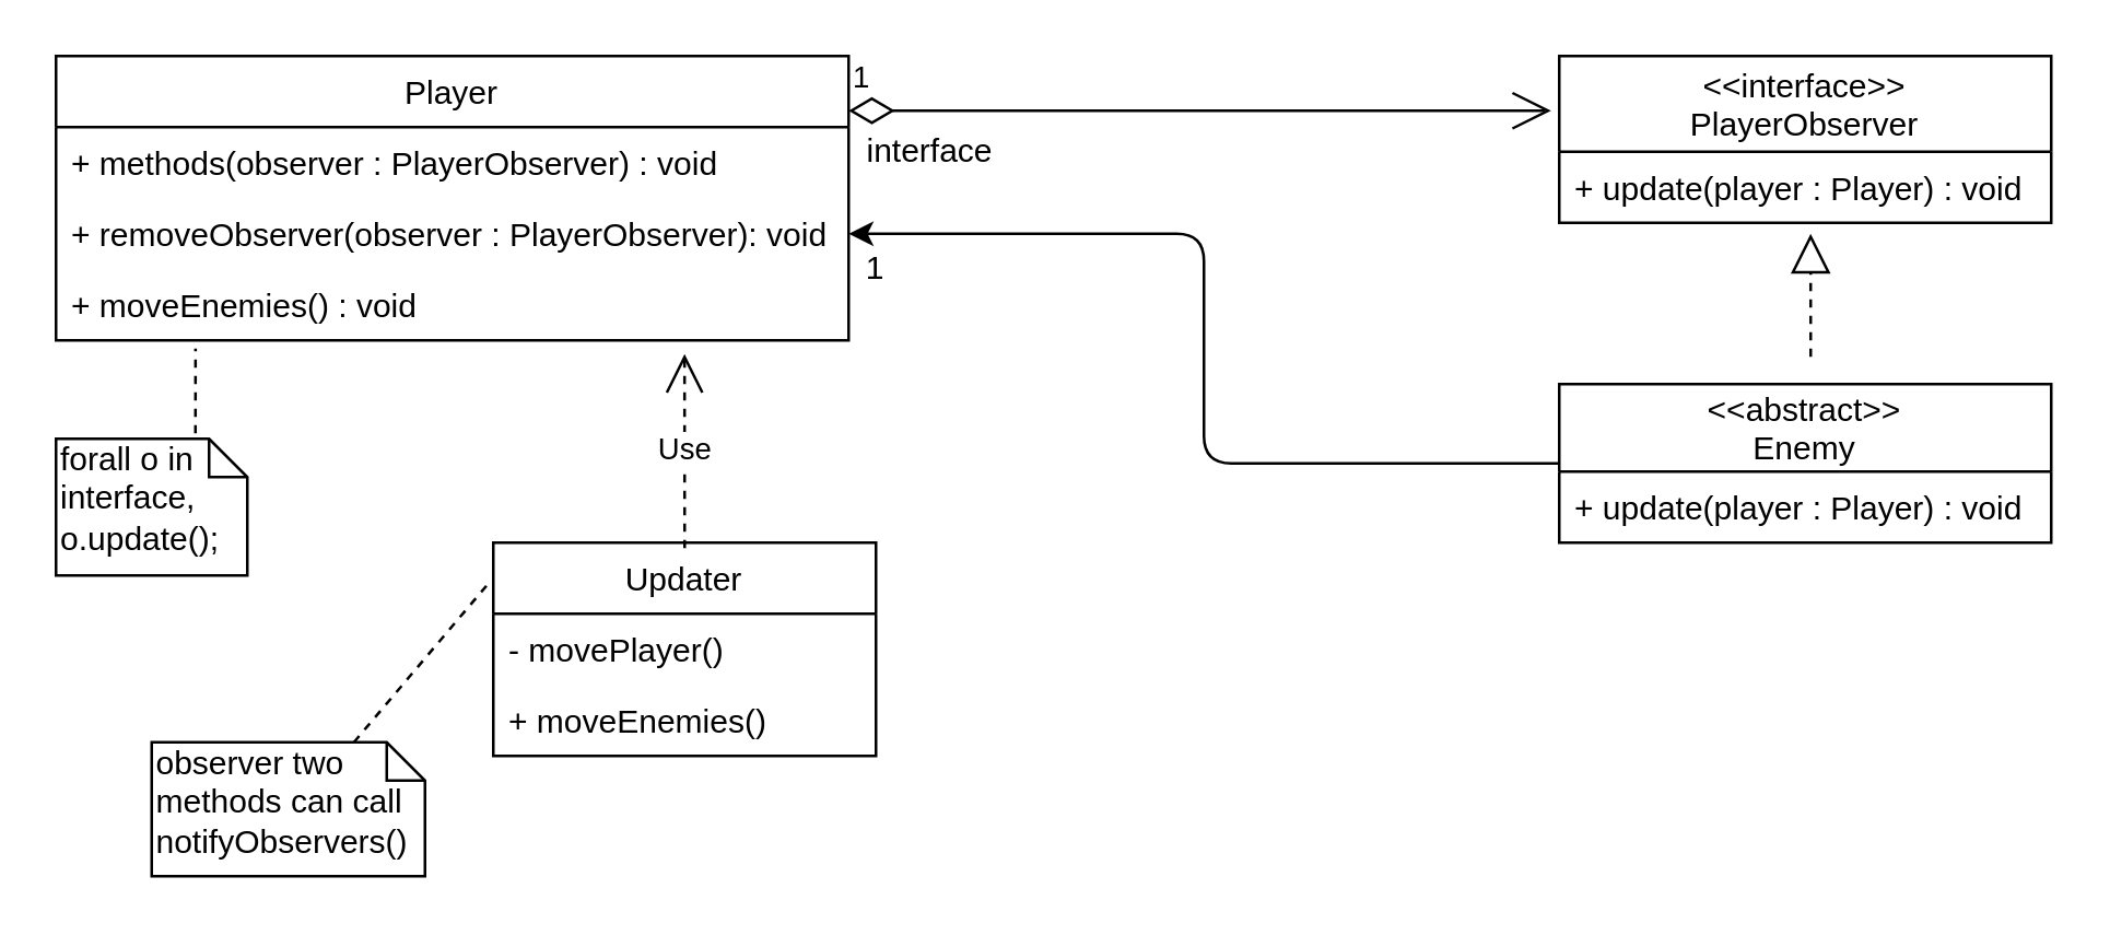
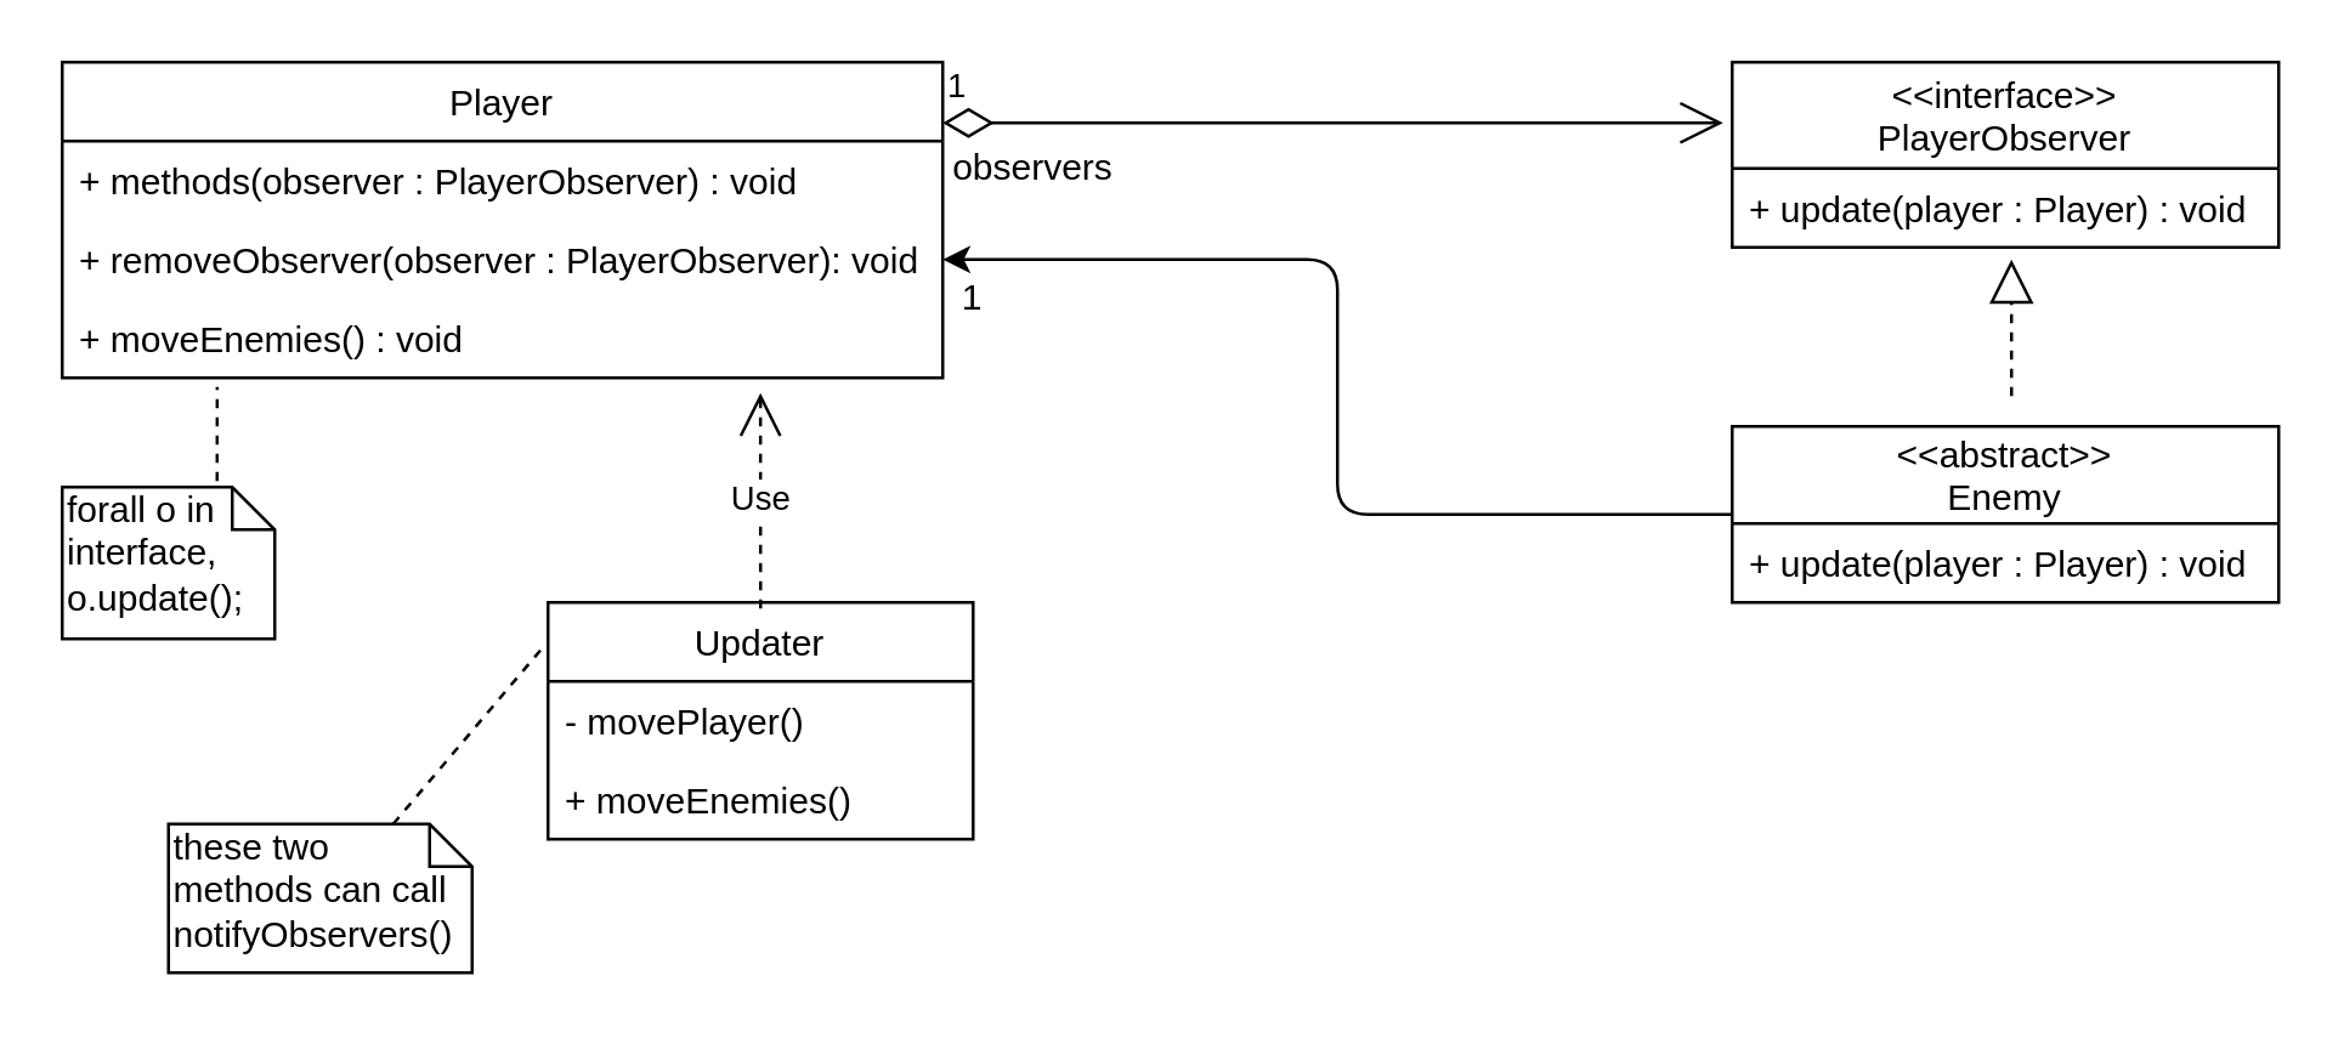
  <mxCell id="0" />
  <mxCell id="1" parent="0" />
  <mxCell id="2" value="&#10;&lt;&lt;interface&gt;&gt;&#10;PlayerObserver&#10;" style="swimlane;fontStyle=0;childLayout=stackLayout;horizontal=1;startSize=35;fillColor=none;horizontalStack=0;resizeParent=1;resizeParentMax=0;resizeLast=0;collapsible=1;marginBottom=0;" parent="1" vertex="1"><mxGeometry x="570" y="20" width="180" height="61" as="geometry" /></mxCell>
  <mxCell id="3" value="+ update(player : Player) : void" style="text;strokeColor=none;fillColor=none;align=left;verticalAlign=top;spacingLeft=4;spacingRight=4;overflow=hidden;rotatable=0;points=[[0,0.5],[1,0.5]];portConstraint=eastwest;" parent="2" vertex="1"><mxGeometry y="35" width="180" height="26" as="geometry" /></mxCell>
  <mxCell id="4" value="1" style="endArrow=open;html=1;endSize=12;startArrow=diamondThin;startSize=14;startFill=0;edgeStyle=orthogonalEdgeStyle;align=left;verticalAlign=bottom;" parent="1" edge="1"><mxGeometry x="-1" y="3" relative="1" as="geometry"><mxPoint x="310" y="40" as="sourcePoint" /><mxPoint x="567" y="40" as="targetPoint" /></mxGeometry></mxCell>
- <mxCell id="5" value="interface" style="text;html=1;strokeColor=none;fillColor=none;align=center;verticalAlign=middle;whiteSpace=wrap;rounded=0;" parent="1" vertex="1"><mxGeometry x="320" y="45" width="40" height="20" as="geometry" /></mxCell>
+ <mxCell id="5" value="observers" style="text;html=1;strokeColor=none;fillColor=none;align=center;verticalAlign=middle;whiteSpace=wrap;rounded=0;" parent="1" vertex="1"><mxGeometry x="320" y="45" width="40" height="20" as="geometry" /></mxCell>
  <mxCell id="6" value="Player" style="swimlane;fontStyle=0;childLayout=stackLayout;horizontal=1;startSize=26;fillColor=none;horizontalStack=0;resizeParent=1;resizeParentMax=0;resizeLast=0;collapsible=1;marginBottom=0;" parent="1" vertex="1"><mxGeometry x="20" y="20" width="290" height="104" as="geometry" /></mxCell>
  <mxCell id="7" value="+ methods(observer : PlayerObserver) : void" style="text;strokeColor=none;fillColor=none;align=left;verticalAlign=top;spacingLeft=4;spacingRight=4;overflow=hidden;rotatable=0;points=[[0,0.5],[1,0.5]];portConstraint=eastwest;" parent="6" vertex="1"><mxGeometry y="26" width="290" height="26" as="geometry" /></mxCell>
  <mxCell id="8" value="+ removeObserver(observer : PlayerObserver): void" style="text;strokeColor=none;fillColor=none;align=left;verticalAlign=top;spacingLeft=4;spacingRight=4;overflow=hidden;rotatable=0;points=[[0,0.5],[1,0.5]];portConstraint=eastwest;" parent="6" vertex="1"><mxGeometry y="52" width="290" height="26" as="geometry" /></mxCell>
  <mxCell id="9" value="+ moveEnemies() : void" style="text;strokeColor=none;fillColor=none;align=left;verticalAlign=top;spacingLeft=4;spacingRight=4;overflow=hidden;rotatable=0;points=[[0,0.5],[1,0.5]];portConstraint=eastwest;" parent="6" vertex="1"><mxGeometry y="78" width="290" height="26" as="geometry" /></mxCell>
  <mxCell id="10" value="" style="endArrow=none;dashed=1;html=1;entryX=0.176;entryY=1.115;entryDx=0;entryDy=0;entryPerimeter=0;" parent="1" target="9" edge="1"><mxGeometry width="50" height="50" relative="1" as="geometry"><mxPoint x="71" y="170" as="sourcePoint" /><mxPoint x="110" y="150" as="targetPoint" /></mxGeometry></mxCell>
  <mxCell id="11" value="forall o in interface,&lt;br&gt;o.update();&lt;br&gt;" style="shape=note;whiteSpace=wrap;html=1;size=14;verticalAlign=top;align=left;spacingTop=-6;" parent="1" vertex="1"><mxGeometry x="20" y="160" width="70" height="50" as="geometry" /></mxCell>
  <mxCell id="12" value="" style="endArrow=block;dashed=1;endFill=0;endSize=12;html=1;entryX=0.511;entryY=1.154;entryDx=0;entryDy=0;entryPerimeter=0;" parent="1" target="3" edge="1"><mxGeometry width="160" relative="1" as="geometry"><mxPoint x="662" y="130" as="sourcePoint" /><mxPoint x="760" y="220" as="targetPoint" /></mxGeometry></mxCell>
  <mxCell id="13" value="&lt;&lt;abstract&gt;&gt;&#10;Enemy" style="swimlane;fontStyle=0;childLayout=stackLayout;horizontal=1;startSize=32;fillColor=none;horizontalStack=0;resizeParent=1;resizeParentMax=0;resizeLast=0;collapsible=1;marginBottom=0;" parent="1" vertex="1"><mxGeometry x="570" y="140" width="180" height="58" as="geometry" /></mxCell>
  <mxCell id="14" value="+ update(player : Player) : void" style="text;strokeColor=none;fillColor=none;align=left;verticalAlign=top;spacingLeft=4;spacingRight=4;overflow=hidden;rotatable=0;points=[[0,0.5],[1,0.5]];portConstraint=eastwest;" parent="13" vertex="1"><mxGeometry y="32" width="180" height="26" as="geometry" /></mxCell>
  <mxCell id="15" value="" style="endArrow=classic;html=1;entryX=1;entryY=0.5;entryDx=0;entryDy=0;exitX=0;exitY=0.5;exitDx=0;exitDy=0;" parent="1" source="13" target="8" edge="1"><mxGeometry width="50" height="50" relative="1" as="geometry"><mxPoint x="360" y="170" as="sourcePoint" /><mxPoint x="410" y="120" as="targetPoint" /><Array as="points"><mxPoint x="440" y="169" /><mxPoint x="440" y="85" /></Array></mxGeometry></mxCell>
  <mxCell id="16" value="1" style="text;html=1;strokeColor=none;fillColor=none;align=center;verticalAlign=middle;whiteSpace=wrap;rounded=0;" parent="1" vertex="1"><mxGeometry x="300" y="88" width="40" height="20" as="geometry" /></mxCell>
  <mxCell id="17" value="Use" style="endArrow=open;endSize=12;dashed=1;html=1;entryX=0.793;entryY=1.192;entryDx=0;entryDy=0;entryPerimeter=0;" parent="1" target="9" edge="1"><mxGeometry width="160" relative="1" as="geometry"><mxPoint x="250" y="200" as="sourcePoint" /><mxPoint x="410" y="240" as="targetPoint" /></mxGeometry></mxCell>
- <mxCell id="18" value="observer two methods can call&lt;br&gt;notifyObservers()" style="shape=note;whiteSpace=wrap;html=1;size=14;verticalAlign=top;align=left;spacingTop=-6;" parent="1" vertex="1"><mxGeometry x="55" y="271" width="100" height="49" as="geometry" /></mxCell>
+ <mxCell id="18" value="these two methods can call&lt;br&gt;notifyObservers()" style="shape=note;whiteSpace=wrap;html=1;size=14;verticalAlign=top;align=left;spacingTop=-6;" parent="1" vertex="1"><mxGeometry x="55" y="271" width="100" height="49" as="geometry" /></mxCell>
  <mxCell id="19" value="Updater" style="swimlane;fontStyle=0;childLayout=stackLayout;horizontal=1;startSize=26;fillColor=none;horizontalStack=0;resizeParent=1;resizeParentMax=0;resizeLast=0;collapsible=1;marginBottom=0;" vertex="1" parent="1"><mxGeometry x="180" y="198" width="140" height="78" as="geometry" /></mxCell>
  <mxCell id="20" value="- movePlayer()" style="text;strokeColor=none;fillColor=none;align=left;verticalAlign=top;spacingLeft=4;spacingRight=4;overflow=hidden;rotatable=0;points=[[0,0.5],[1,0.5]];portConstraint=eastwest;" vertex="1" parent="19"><mxGeometry y="26" width="140" height="26" as="geometry" /></mxCell>
  <mxCell id="21" value="+ moveEnemies()" style="text;strokeColor=none;fillColor=none;align=left;verticalAlign=top;spacingLeft=4;spacingRight=4;overflow=hidden;rotatable=0;points=[[0,0.5],[1,0.5]];portConstraint=eastwest;" vertex="1" parent="19"><mxGeometry y="52" width="140" height="26" as="geometry" /></mxCell>
  <mxCell id="22" value="" style="endArrow=none;dashed=1;html=1;entryX=-0.007;entryY=0.179;entryDx=0;entryDy=0;entryPerimeter=0;" edge="1" parent="1" target="19"><mxGeometry width="50" height="50" relative="1" as="geometry"><mxPoint x="129" y="271" as="sourcePoint" /><mxPoint x="150" y="220" as="targetPoint" /></mxGeometry></mxCell>
